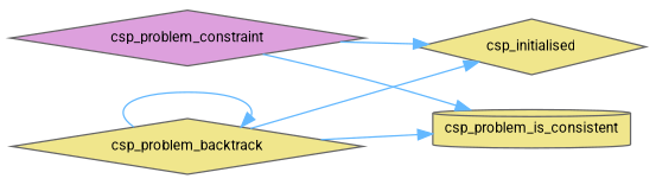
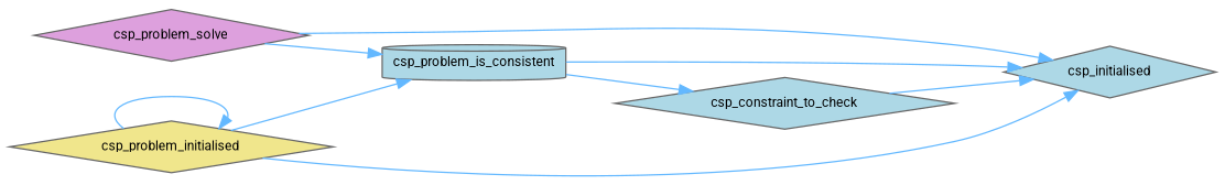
  digraph {
    rankdir=LR
    node [color=grey40 fillcolor=lightblue fontname=Roboto fontsize=10 shape=diamond style=filled]
    edge [color=steelblue1 fontname=Roboto fontsize=10 labelfontname=Roboto labelfontsize=10 style=solid]
-   n1 [color=gray40 fillcolor=plum fontcolor=black height=0.2 label=csp_problem_constraint width=0.4]
-   n2 [fillcolor=khaki height=0.2 label=csp_initialised width=0.4]
-   n3 [fillcolor=khaki height=0.2 label=csp_problem_is_consistent shape=cylinder width=0.4]
-   n4 [fillcolor=khaki height=0.2 label=csp_problem_backtrack width=0.4]
+   n1 [color=gray40 fillcolor=plum fontcolor=black height=0.2 label=csp_problem_solve width=0.4]
+   n2 [height=0.2 label=csp_initialised width=0.4]
+   n3 [height=0.2 label=csp_problem_is_consistent shape=cylinder width=0.4]
+   n4 [fillcolor=khaki height=0.2 label=csp_problem_initialised width=0.4]
+   n5 [height=0.2 label=csp_constraint_to_check width=0.4]
    n1 -> n2
    n1 -> n3
+   n3 -> n2
+   n3 -> n5
    n4 -> n2
    n4 -> n3
    n4 -> n4
+   n5 -> n2
  }
